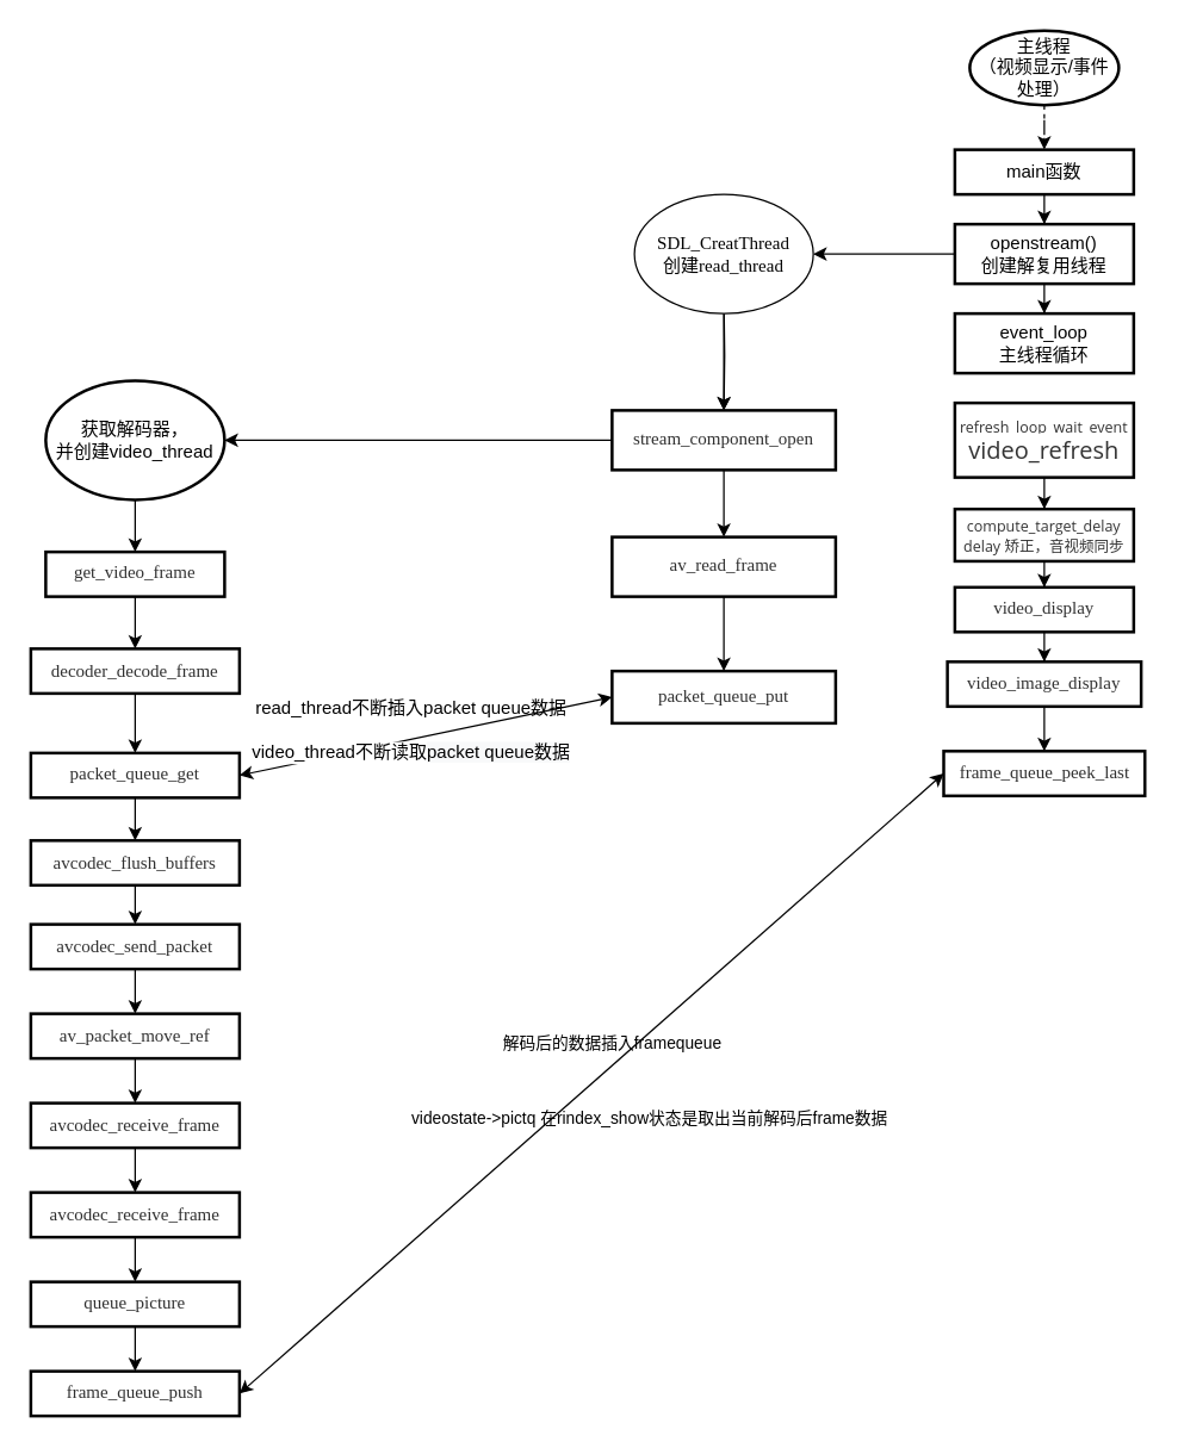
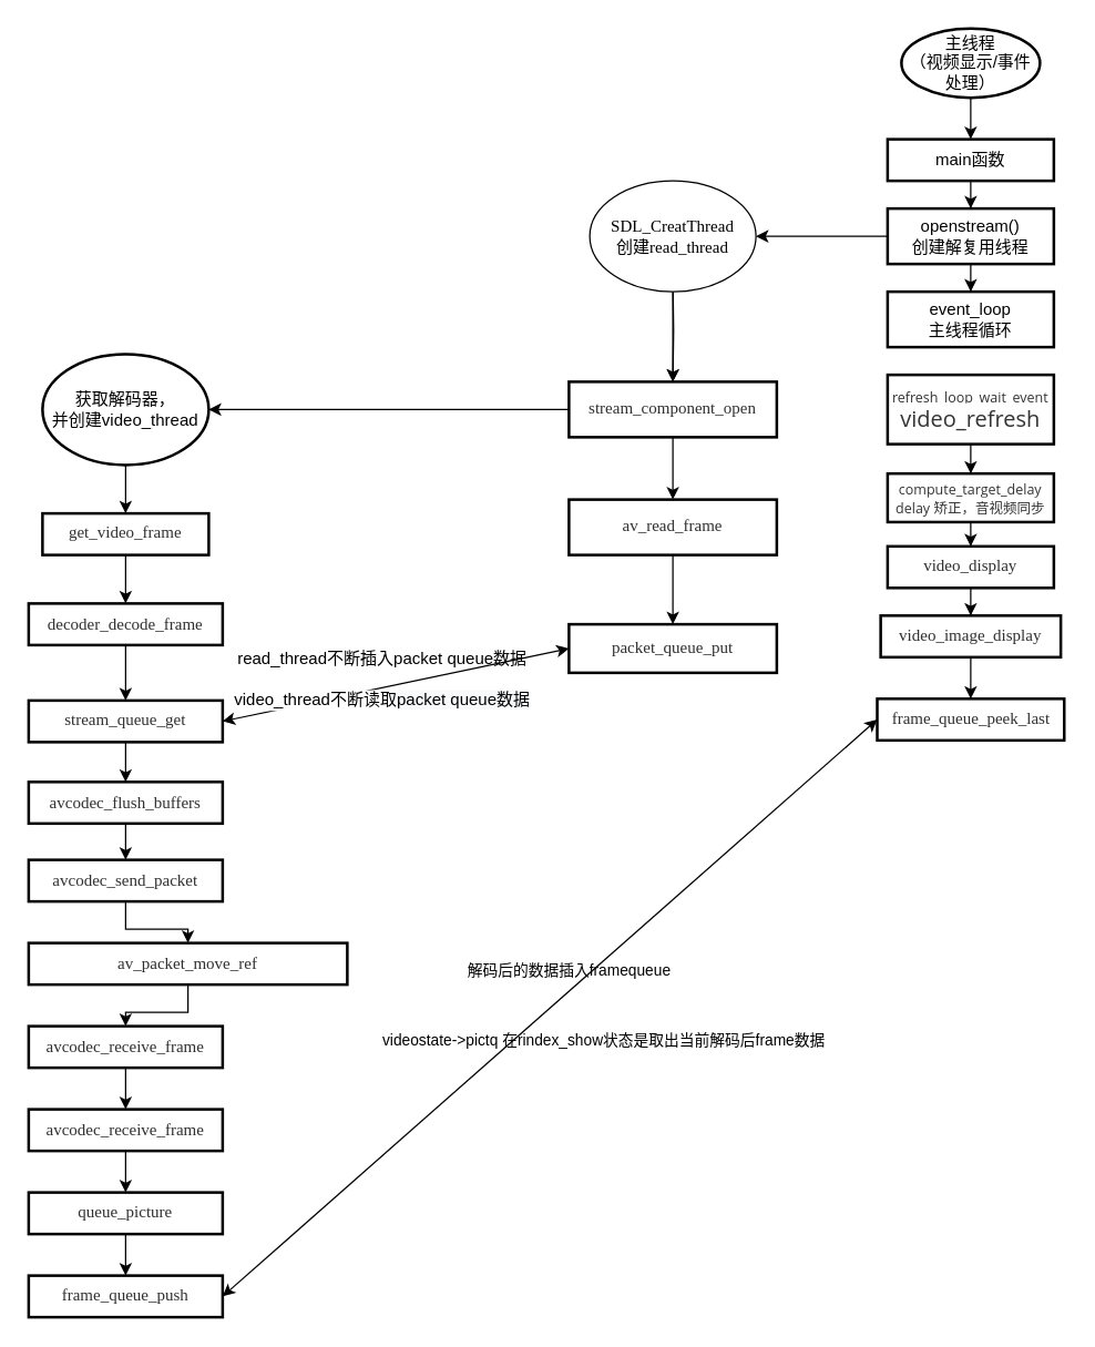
  <mxCell id="0" />
  <mxCell id="1" parent="0" />
- <mxCell id="2" value="" style="edgeStyle=orthogonalEdgeStyle;rounded=0;orthogonalLoop=1;jettySize=auto;html=1;dashed=1;" parent="1" source="3" target="8" edge="1"><mxGeometry relative="1" as="geometry" /></mxCell>
+ <mxCell id="2" value="" style="edgeStyle=orthogonalEdgeStyle;rounded=0;orthogonalLoop=1;jettySize=auto;html=1;" parent="1" source="3" target="8" edge="1"><mxGeometry relative="1" as="geometry" /></mxCell>
  <mxCell id="3" value="主线程&lt;br&gt;（视频显示/事件处理）" style="strokeWidth=2;html=1;shape=mxgraph.flowchart.start_2;whiteSpace=wrap;" parent="1" vertex="1"><mxGeometry x="650" y="20" width="100" height="50" as="geometry" /></mxCell>
  <mxCell id="4" value="" style="edgeStyle=orthogonalEdgeStyle;rounded=0;orthogonalLoop=1;jettySize=auto;html=1;" parent="1" source="6" target="9" edge="1"><mxGeometry relative="1" as="geometry" /></mxCell>
  <mxCell id="5" value="" style="edgeStyle=orthogonalEdgeStyle;rounded=0;orthogonalLoop=1;jettySize=auto;html=1;fontSize=12;entryX=1;entryY=0.5;entryDx=0;entryDy=0;" edge="1" parent="1" source="6" target="24"><mxGeometry relative="1" as="geometry"><mxPoint x="560" y="170" as="targetPoint" /></mxGeometry></mxCell>
  <mxCell id="6" value="openstream()&lt;br&gt;创建解复用线程" style="whiteSpace=wrap;html=1;strokeWidth=2;" parent="1" vertex="1"><mxGeometry x="640" y="150" width="120" height="40" as="geometry" /></mxCell>
  <mxCell id="7" value="" style="edgeStyle=orthogonalEdgeStyle;rounded=0;orthogonalLoop=1;jettySize=auto;html=1;" parent="1" source="8" target="6" edge="1"><mxGeometry relative="1" as="geometry" /></mxCell>
  <mxCell id="8" value="main函数" style="whiteSpace=wrap;html=1;strokeWidth=2;" parent="1" vertex="1"><mxGeometry x="640" y="100" width="120" height="30" as="geometry" /></mxCell>
  <mxCell id="9" value="event_loop&lt;br&gt;主线程循环" style="whiteSpace=wrap;html=1;strokeWidth=2;" parent="1" vertex="1"><mxGeometry x="640" y="210" width="120" height="40" as="geometry" /></mxCell>
  <mxCell id="10" style="edgeStyle=orthogonalEdgeStyle;rounded=0;orthogonalLoop=1;jettySize=auto;html=1;exitX=0.5;exitY=1;exitDx=0;exitDy=0;fontSize=12;" edge="1" parent="1" source="11" target="13"><mxGeometry relative="1" as="geometry" /></mxCell>
  <mxCell id="11" value="&lt;span style=&quot;color: rgb(51 , 51 , 51) ; font-family: &amp;#34;open sans&amp;#34; , &amp;#34;clear sans&amp;#34; , &amp;#34;helvetica neue&amp;#34; , &amp;#34;helvetica&amp;#34; , &amp;#34;arial&amp;#34; , sans-serif ; background-color: rgb(255 , 255 , 255)&quot;&gt;&lt;font style=&quot;font-size: 10px&quot;&gt;refresh_loop_wait_event&lt;br&gt;&lt;/font&gt;&lt;/span&gt;&lt;span style=&quot;color: rgb(51 , 51 , 51) ; font-family: &amp;#34;open sans&amp;#34; , &amp;#34;clear sans&amp;#34; , &amp;#34;helvetica neue&amp;#34; , &amp;#34;helvetica&amp;#34; , &amp;#34;arial&amp;#34; , sans-serif ; font-size: 16px ; background-color: rgb(255 , 255 , 255)&quot;&gt;video_refresh&lt;/span&gt;&lt;span style=&quot;color: rgb(51 , 51 , 51) ; font-family: &amp;#34;open sans&amp;#34; , &amp;#34;clear sans&amp;#34; , &amp;#34;helvetica neue&amp;#34; , &amp;#34;helvetica&amp;#34; , &amp;#34;arial&amp;#34; , sans-serif ; background-color: rgb(255 , 255 , 255)&quot;&gt;&lt;font style=&quot;font-size: 10px&quot;&gt;&lt;br&gt;&lt;/font&gt;&lt;/span&gt;" style="whiteSpace=wrap;html=1;strokeWidth=2;" parent="1" vertex="1"><mxGeometry x="640" y="270" width="120" height="50" as="geometry" /></mxCell>
  <mxCell id="12" value="" style="edgeStyle=orthogonalEdgeStyle;rounded=0;orthogonalLoop=1;jettySize=auto;html=1;fontSize=10;" parent="1" source="13" target="15" edge="1"><mxGeometry relative="1" as="geometry" /></mxCell>
  <mxCell id="13" value="&lt;span style=&quot;color: rgb(51 , 51 , 51) ; font-family: &amp;#34;open sans&amp;#34; , &amp;#34;clear sans&amp;#34; , &amp;#34;helvetica neue&amp;#34; , &amp;#34;helvetica&amp;#34; , &amp;#34;arial&amp;#34; , sans-serif ; font-size: 10px ; background-color: rgb(255 , 255 , 255)&quot;&gt;compute_target_delay&lt;br&gt;delay 矫正，音视频同步&lt;br&gt;&lt;/span&gt;" style="whiteSpace=wrap;html=1;strokeWidth=2;fontSize=10;" parent="1" vertex="1"><mxGeometry x="640" y="341.25" width="120" height="35" as="geometry" /></mxCell>
  <mxCell id="14" value="" style="edgeStyle=orthogonalEdgeStyle;rounded=0;orthogonalLoop=1;jettySize=auto;html=1;" edge="1" parent="1" source="15" target="17"><mxGeometry relative="1" as="geometry" /></mxCell>
  <mxCell id="15" value="&lt;p style=&quot;margin: 0px; line-height: 1px; font-size: 12px;&quot;&gt;&lt;span style=&quot;font-family: &amp;quot;microsoft yahei&amp;quot;; color: rgb(48, 48, 48); font-size: 12px;&quot;&gt;&lt;font style=&quot;font-size: 12px;&quot;&gt;video_display&lt;/font&gt;&lt;/span&gt;&lt;/p&gt;" style="whiteSpace=wrap;html=1;fontSize=12;strokeWidth=2;" parent="1" vertex="1"><mxGeometry x="640" y="393.75" width="120" height="30" as="geometry" /></mxCell>
  <mxCell id="16" value="" style="edgeStyle=orthogonalEdgeStyle;rounded=0;orthogonalLoop=1;jettySize=auto;html=1;fontSize=12;" edge="1" parent="1" source="17" target="18"><mxGeometry relative="1" as="geometry" /></mxCell>
  <mxCell id="17" value="&lt;p style=&quot;margin: 0px; line-height: 1px; font-size: 12px;&quot;&gt;&lt;span style=&quot;font-family: &amp;quot;microsoft yahei&amp;quot;; color: rgb(48, 48, 48); font-size: 12px;&quot;&gt;&lt;font style=&quot;font-size: 12px;&quot;&gt;video_image_display&lt;/font&gt;&lt;/span&gt;&lt;/p&gt;" style="whiteSpace=wrap;html=1;fontSize=12;strokeWidth=2;" vertex="1" parent="1"><mxGeometry x="635" y="443.75" width="130" height="30" as="geometry" /></mxCell>
  <mxCell id="18" value="&lt;p style=&quot;margin: 0px ; line-height: 1px&quot;&gt;&lt;span style=&quot;font-family: &amp;#34;microsoft yahei&amp;#34; ; color: rgb(48 , 48 , 48)&quot;&gt;&lt;font style=&quot;font-size: 12px&quot;&gt;frame_queue_peek_last&lt;/font&gt;&lt;/span&gt;&lt;/p&gt;" style="whiteSpace=wrap;html=1;fontSize=12;strokeWidth=2;" vertex="1" parent="1"><mxGeometry x="632.5" y="503.75" width="135" height="30" as="geometry" /></mxCell>
  <mxCell id="19" value="" style="edgeStyle=orthogonalEdgeStyle;rounded=0;orthogonalLoop=1;jettySize=auto;html=1;fontSize=12;" edge="1" parent="1" target="22"><mxGeometry relative="1" as="geometry"><mxPoint x="485" y="200" as="sourcePoint" /></mxGeometry></mxCell>
  <mxCell id="20" value="" style="edgeStyle=orthogonalEdgeStyle;rounded=0;orthogonalLoop=1;jettySize=auto;html=1;fontSize=12;" edge="1" parent="1" source="22" target="26"><mxGeometry relative="1" as="geometry" /></mxCell>
  <mxCell id="21" value="" style="edgeStyle=orthogonalEdgeStyle;rounded=0;orthogonalLoop=1;jettySize=auto;html=1;fontSize=12;" edge="1" parent="1" source="22" target="28"><mxGeometry relative="1" as="geometry" /></mxCell>
  <mxCell id="22" value="&lt;p style=&quot;margin: 0px ; line-height: 1px&quot;&gt;&lt;span style=&quot;font-family: &amp;#34;microsoft yahei&amp;#34; ; color: rgb(48 , 48 , 48)&quot;&gt;&lt;font style=&quot;font-size: 12px&quot;&gt;stream_component_open&lt;/font&gt;&lt;/span&gt;&lt;/p&gt;" style="whiteSpace=wrap;html=1;strokeWidth=2;" vertex="1" parent="1"><mxGeometry x="410" y="275" width="150" height="40" as="geometry" /></mxCell>
  <mxCell id="23" value="" style="edgeStyle=orthogonalEdgeStyle;rounded=0;orthogonalLoop=1;jettySize=auto;html=1;fontSize=12;" edge="1" parent="1" source="24" target="22"><mxGeometry relative="1" as="geometry" /></mxCell>
  <mxCell id="24" value="&lt;span style=&quot;font-family: &amp;#34;microsoft yahei&amp;#34;&quot;&gt;SDL_CreatThread&lt;/span&gt;&lt;br style=&quot;font-family: &amp;#34;microsoft yahei&amp;#34;&quot;&gt;&lt;span style=&quot;font-family: &amp;#34;microsoft yahei&amp;#34;&quot;&gt;创建read_thread&lt;/span&gt;" style="ellipse;whiteSpace=wrap;html=1;fontSize=12;" vertex="1" parent="1"><mxGeometry x="425" y="130" width="120" height="80" as="geometry" /></mxCell>
  <mxCell id="25" value="" style="edgeStyle=orthogonalEdgeStyle;rounded=0;orthogonalLoop=1;jettySize=auto;html=1;fontSize=12;" edge="1" parent="1" source="26" target="31"><mxGeometry relative="1" as="geometry" /></mxCell>
  <mxCell id="26" value="获取解码器，&lt;br&gt;并创建video_thread" style="ellipse;whiteSpace=wrap;html=1;strokeWidth=2;" vertex="1" parent="1"><mxGeometry x="30" y="255" width="120" height="80" as="geometry" /></mxCell>
  <mxCell id="27" value="" style="edgeStyle=orthogonalEdgeStyle;rounded=0;orthogonalLoop=1;jettySize=auto;html=1;fontSize=12;" edge="1" parent="1" source="28" target="29"><mxGeometry relative="1" as="geometry" /></mxCell>
  <mxCell id="28" value="&lt;p style=&quot;margin: 0px ; line-height: 1px&quot;&gt;&lt;span style=&quot;font-family: &amp;#34;microsoft yahei&amp;#34; ; color: rgb(48 , 48 , 48)&quot;&gt;&lt;font style=&quot;font-size: 12px&quot;&gt;av_read_frame&lt;/font&gt;&lt;/span&gt;&lt;/p&gt;" style="whiteSpace=wrap;html=1;strokeWidth=2;" vertex="1" parent="1"><mxGeometry x="410" y="360" width="150" height="40" as="geometry" /></mxCell>
  <mxCell id="29" value="&lt;p style=&quot;margin: 0px ; line-height: 1px&quot;&gt;&lt;span style=&quot;font-family: &amp;#34;microsoft yahei&amp;#34; ; color: rgb(48 , 48 , 48)&quot;&gt;&lt;font style=&quot;font-size: 12px&quot;&gt;packet_queue_put&lt;/font&gt;&lt;/span&gt;&lt;/p&gt;" style="whiteSpace=wrap;html=1;strokeWidth=2;" vertex="1" parent="1"><mxGeometry x="410" y="450" width="150" height="35" as="geometry" /></mxCell>
  <mxCell id="30" value="" style="edgeStyle=orthogonalEdgeStyle;rounded=0;orthogonalLoop=1;jettySize=auto;html=1;fontSize=12;" edge="1" parent="1" source="31" target="33"><mxGeometry relative="1" as="geometry" /></mxCell>
  <mxCell id="31" value="&lt;p style=&quot;margin: 0px ; line-height: 1px&quot;&gt;&lt;span style=&quot;font-family: &amp;#34;microsoft yahei&amp;#34; ; color: rgb(48 , 48 , 48)&quot;&gt;&lt;font style=&quot;font-size: 12px&quot;&gt;get_video_frame&lt;/font&gt;&lt;/span&gt;&lt;/p&gt;" style="whiteSpace=wrap;html=1;strokeWidth=2;" vertex="1" parent="1"><mxGeometry x="30" y="370" width="120" height="30" as="geometry" /></mxCell>
  <mxCell id="32" value="" style="edgeStyle=orthogonalEdgeStyle;rounded=0;orthogonalLoop=1;jettySize=auto;html=1;fontSize=12;" edge="1" parent="1" source="33" target="35"><mxGeometry relative="1" as="geometry" /></mxCell>
  <mxCell id="33" value="&lt;p style=&quot;font-size: medium ; margin: 0px ; line-height: 1px&quot;&gt;&lt;span style=&quot;font-family: &amp;#34;microsoft yahei&amp;#34; ; font-size: 12px ; color: rgb(48 , 48 , 48)&quot;&gt;decoder_decode_frame&lt;/span&gt;&lt;/p&gt;" style="whiteSpace=wrap;html=1;strokeWidth=2;" vertex="1" parent="1"><mxGeometry x="20" y="435" width="140" height="30" as="geometry" /></mxCell>
  <mxCell id="34" value="" style="edgeStyle=orthogonalEdgeStyle;rounded=0;orthogonalLoop=1;jettySize=auto;html=1;fontSize=12;" edge="1" parent="1" source="35" target="40"><mxGeometry relative="1" as="geometry" /></mxCell>
- <mxCell id="35" value="&lt;p style=&quot;margin: 0px ; line-height: 1px&quot;&gt;&lt;span style=&quot;font-family: &amp;#34;microsoft yahei&amp;#34; ; color: rgb(48 , 48 , 48)&quot;&gt;&lt;font style=&quot;font-size: 12px&quot;&gt;packet_queue_get&lt;/font&gt;&lt;/span&gt;&lt;/p&gt;" style="whiteSpace=wrap;html=1;strokeWidth=2;" vertex="1" parent="1"><mxGeometry x="20" y="505" width="140" height="30" as="geometry" /></mxCell>
+ <mxCell id="35" value="&lt;p style=&quot;margin: 0px ; line-height: 1px&quot;&gt;&lt;span style=&quot;font-family: &amp;#34;microsoft yahei&amp;#34; ; color: rgb(48 , 48 , 48)&quot;&gt;&lt;font style=&quot;font-size: 12px&quot;&gt;stream_queue_get&lt;/font&gt;&lt;/span&gt;&lt;/p&gt;" style="whiteSpace=wrap;html=1;strokeWidth=2;" vertex="1" parent="1"><mxGeometry x="20" y="505" width="140" height="30" as="geometry" /></mxCell>
  <mxCell id="36" value="" style="endArrow=classic;startArrow=classic;html=1;fontSize=12;entryX=0;entryY=0.5;entryDx=0;entryDy=0;exitX=1;exitY=0.5;exitDx=0;exitDy=0;" edge="1" parent="1" source="35" target="29"><mxGeometry width="50" height="50" relative="1" as="geometry"><mxPoint x="260" y="470" as="sourcePoint" /><mxPoint x="310" y="420" as="targetPoint" /><Array as="points" /></mxGeometry></mxCell>
  <mxCell id="37" value="video_thread不断读取&lt;span style=&quot;background-color: rgb(248 , 249 , 250)&quot;&gt;packet queue数据&lt;/span&gt;" style="edgeLabel;html=1;align=center;verticalAlign=middle;resizable=0;points=[];fontSize=12;" vertex="1" connectable="0" parent="36"><mxGeometry x="-0.323" y="-2" relative="1" as="geometry"><mxPoint x="30.42" as="offset" /></mxGeometry></mxCell>
  <mxCell id="38" value="read_thread不断插入packet queue数据" style="text;html=1;align=center;verticalAlign=middle;resizable=0;points=[];autosize=1;fontSize=12;" vertex="1" parent="1"><mxGeometry x="165" y="465" width="220" height="20" as="geometry" /></mxCell>
  <mxCell id="39" value="" style="edgeStyle=orthogonalEdgeStyle;rounded=0;orthogonalLoop=1;jettySize=auto;html=1;fontSize=12;" edge="1" parent="1" source="40" target="42"><mxGeometry relative="1" as="geometry" /></mxCell>
  <mxCell id="40" value="&lt;p style=&quot;font-size: medium ; margin: 0px ; line-height: 1px&quot;&gt;&lt;span style=&quot;font-family: &amp;#34;microsoft yahei&amp;#34; ; font-size: 12px ; color: rgb(48 , 48 , 48)&quot;&gt;avcodec_flush_buffers&lt;/span&gt;&lt;/p&gt;" style="whiteSpace=wrap;html=1;strokeWidth=2;" vertex="1" parent="1"><mxGeometry x="20" y="563.75" width="140" height="30" as="geometry" /></mxCell>
  <mxCell id="41" value="" style="edgeStyle=orthogonalEdgeStyle;rounded=0;orthogonalLoop=1;jettySize=auto;html=1;fontSize=11;" edge="1" parent="1" source="42" target="44"><mxGeometry relative="1" as="geometry" /></mxCell>
  <mxCell id="42" value="&lt;p style=&quot;font-size: medium ; margin: 0px ; line-height: 1px&quot;&gt;&lt;span style=&quot;font-family: &amp;#34;microsoft yahei&amp;#34; ; font-size: 12px ; color: rgb(48 , 48 , 48)&quot;&gt;avcodec_send_packet&lt;/span&gt;&lt;/p&gt;" style="whiteSpace=wrap;html=1;strokeWidth=2;fontSize=11;" vertex="1" parent="1"><mxGeometry x="20" y="620" width="140" height="30" as="geometry" /></mxCell>
  <mxCell id="43" value="" style="edgeStyle=orthogonalEdgeStyle;rounded=0;orthogonalLoop=1;jettySize=auto;html=1;fontSize=11;" edge="1" parent="1" source="44" target="46"><mxGeometry relative="1" as="geometry" /></mxCell>
- <mxCell id="44" value="&lt;p style=&quot;font-size: medium ; margin: 0px ; line-height: 1px&quot;&gt;&lt;span style=&quot;font-family: &amp;#34;microsoft yahei&amp;#34; ; font-size: 12px ; color: rgb(48 , 48 , 48)&quot;&gt;av_packet_move_ref&lt;/span&gt;&lt;/p&gt;" style="whiteSpace=wrap;html=1;strokeWidth=2;fontSize=11;" vertex="1" parent="1"><mxGeometry x="20" y="680" width="140" height="30" as="geometry" /></mxCell>
+ <mxCell id="44" value="&lt;p style=&quot;font-size: medium ; margin: 0px ; line-height: 1px&quot;&gt;&lt;span style=&quot;font-family: &amp;#34;microsoft yahei&amp;#34; ; font-size: 12px ; color: rgb(48 , 48 , 48)&quot;&gt;av_packet_move_ref&lt;/span&gt;&lt;/p&gt;" style="whiteSpace=wrap;html=1;strokeWidth=2;fontSize=11;" vertex="1" parent="1"><mxGeometry x="20" y="680" width="230" height="30" as="geometry" /></mxCell>
  <mxCell id="45" value="" style="edgeStyle=orthogonalEdgeStyle;rounded=0;orthogonalLoop=1;jettySize=auto;html=1;fontSize=11;" edge="1" parent="1" source="46" target="48"><mxGeometry relative="1" as="geometry" /></mxCell>
  <mxCell id="46" value="&lt;p style=&quot;font-size: medium ; margin: 0px ; line-height: 1px&quot;&gt;&lt;span style=&quot;font-family: &amp;#34;microsoft yahei&amp;#34; ; font-size: 12px ; color: rgb(48 , 48 , 48)&quot;&gt;avcodec_receive_frame&lt;/span&gt;&lt;/p&gt;" style="whiteSpace=wrap;html=1;strokeWidth=2;fontSize=11;" vertex="1" parent="1"><mxGeometry x="20" y="740" width="140" height="30" as="geometry" /></mxCell>
  <mxCell id="47" value="" style="edgeStyle=orthogonalEdgeStyle;rounded=0;orthogonalLoop=1;jettySize=auto;html=1;fontSize=11;" edge="1" parent="1" source="48" target="50"><mxGeometry relative="1" as="geometry" /></mxCell>
  <mxCell id="48" value="&lt;p style=&quot;font-size: medium ; margin: 0px ; line-height: 1px&quot;&gt;&lt;span style=&quot;font-family: &amp;#34;microsoft yahei&amp;#34; ; font-size: 12px ; color: rgb(48 , 48 , 48)&quot;&gt;avcodec_receive_frame&lt;/span&gt;&lt;/p&gt;" style="whiteSpace=wrap;html=1;strokeWidth=2;fontSize=11;" vertex="1" parent="1"><mxGeometry x="20" y="800" width="140" height="30" as="geometry" /></mxCell>
  <mxCell id="49" value="" style="edgeStyle=orthogonalEdgeStyle;rounded=0;orthogonalLoop=1;jettySize=auto;html=1;fontSize=11;" edge="1" parent="1" source="50" target="51"><mxGeometry relative="1" as="geometry" /></mxCell>
  <mxCell id="50" value="&lt;p style=&quot;margin: 0px ; line-height: 1px&quot;&gt;&lt;span style=&quot;font-family: &amp;#34;microsoft yahei&amp;#34; ; color: rgb(48 , 48 , 48)&quot;&gt;&lt;font style=&quot;font-size: 12px&quot;&gt;queue_picture&lt;/font&gt;&lt;/span&gt;&lt;/p&gt;" style="whiteSpace=wrap;html=1;strokeWidth=2;fontSize=11;" vertex="1" parent="1"><mxGeometry x="20" y="860" width="140" height="30" as="geometry" /></mxCell>
  <mxCell id="51" value="&lt;p style=&quot;margin: 0px ; line-height: 1px&quot;&gt;&lt;span style=&quot;font-family: &amp;#34;microsoft yahei&amp;#34; ; color: rgb(48 , 48 , 48)&quot;&gt;&lt;font style=&quot;font-size: 12px&quot;&gt;frame_queue_push&lt;/font&gt;&lt;/span&gt;&lt;/p&gt;" style="whiteSpace=wrap;html=1;strokeWidth=2;fontSize=11;" vertex="1" parent="1"><mxGeometry x="20" y="920" width="140" height="30" as="geometry" /></mxCell>
  <mxCell id="52" value="" style="endArrow=classic;startArrow=classic;html=1;fontSize=11;exitX=1;exitY=0.5;exitDx=0;exitDy=0;entryX=0;entryY=0.5;entryDx=0;entryDy=0;" edge="1" parent="1" source="51" target="18"><mxGeometry width="50" height="50" relative="1" as="geometry"><mxPoint x="330" y="790" as="sourcePoint" /><mxPoint x="380" y="740" as="targetPoint" /></mxGeometry></mxCell>
  <mxCell id="53" value="解码后的数据插入framequeue" style="text;html=1;align=center;verticalAlign=middle;resizable=0;points=[];autosize=1;fontSize=11;" vertex="1" parent="1"><mxGeometry x="330" y="690" width="160" height="20" as="geometry" /></mxCell>
  <mxCell id="54" value="videostate-&amp;gt;pictq 在rindex_show状态是取出当前解码后frame数据" style="text;html=1;align=center;verticalAlign=middle;resizable=0;points=[];autosize=1;fontSize=11;" vertex="1" parent="1"><mxGeometry x="270" y="740" width="330" height="20" as="geometry" /></mxCell>
